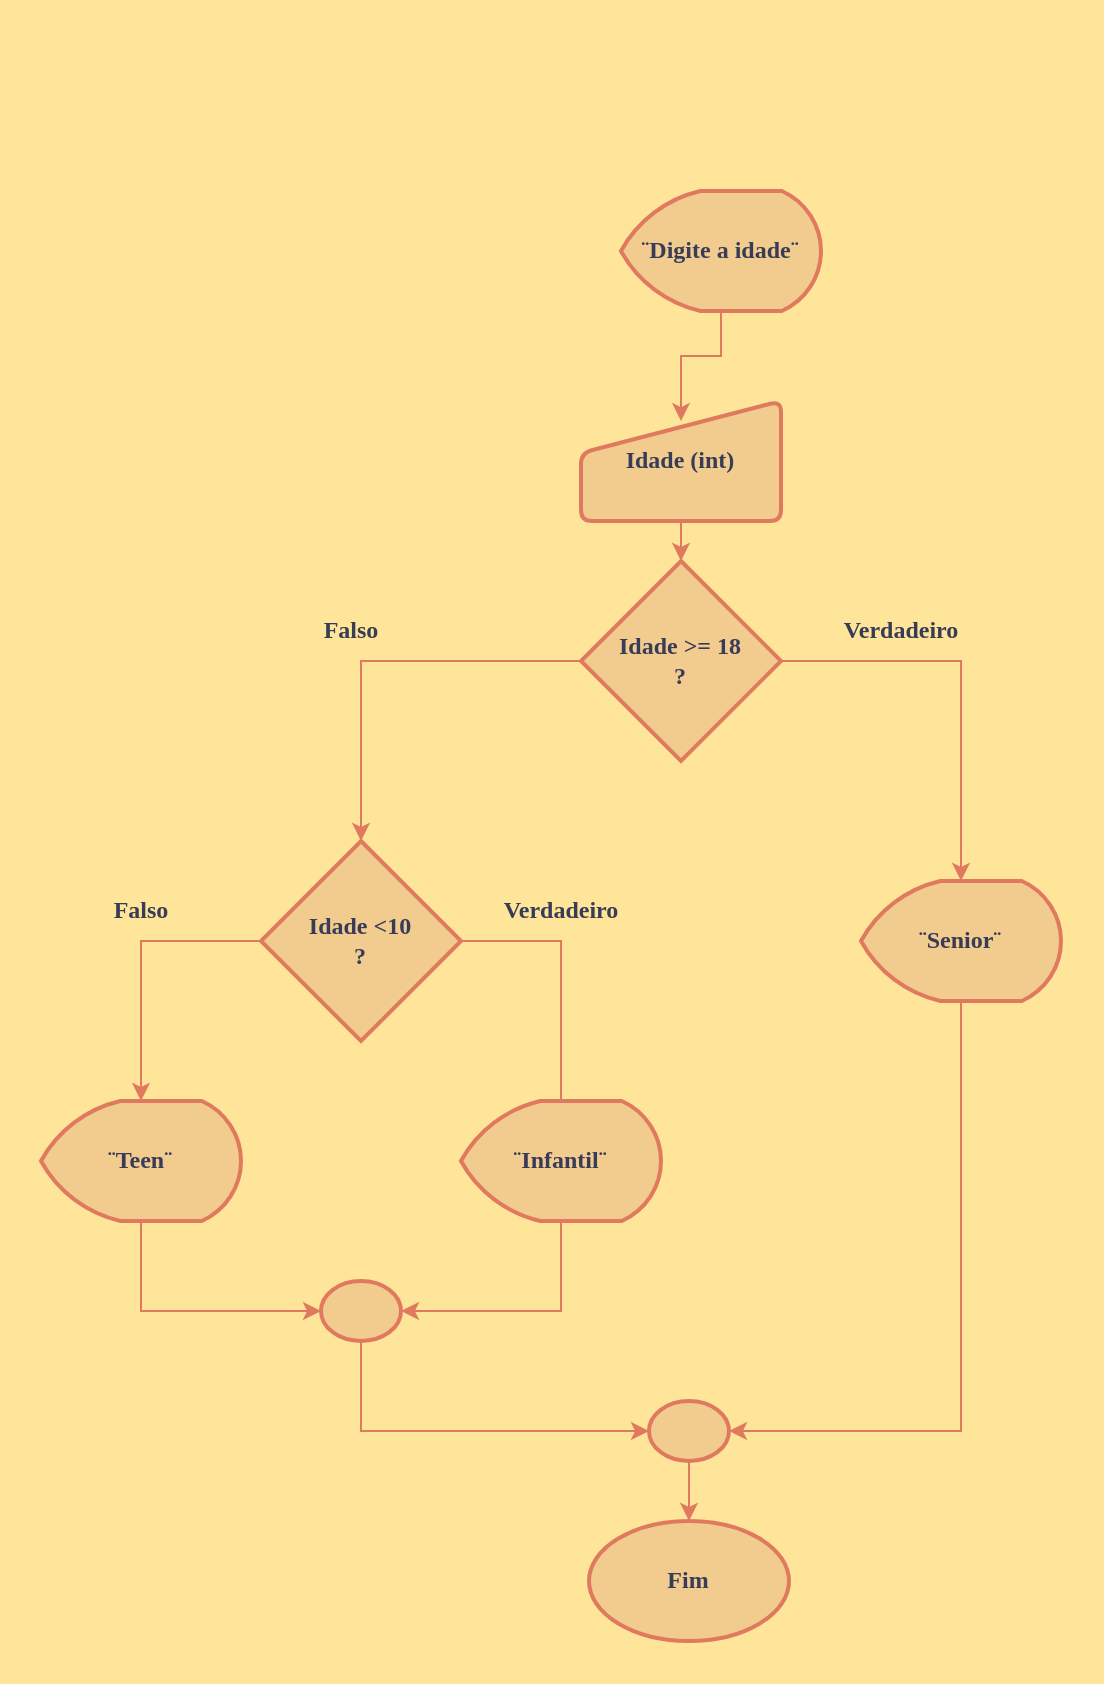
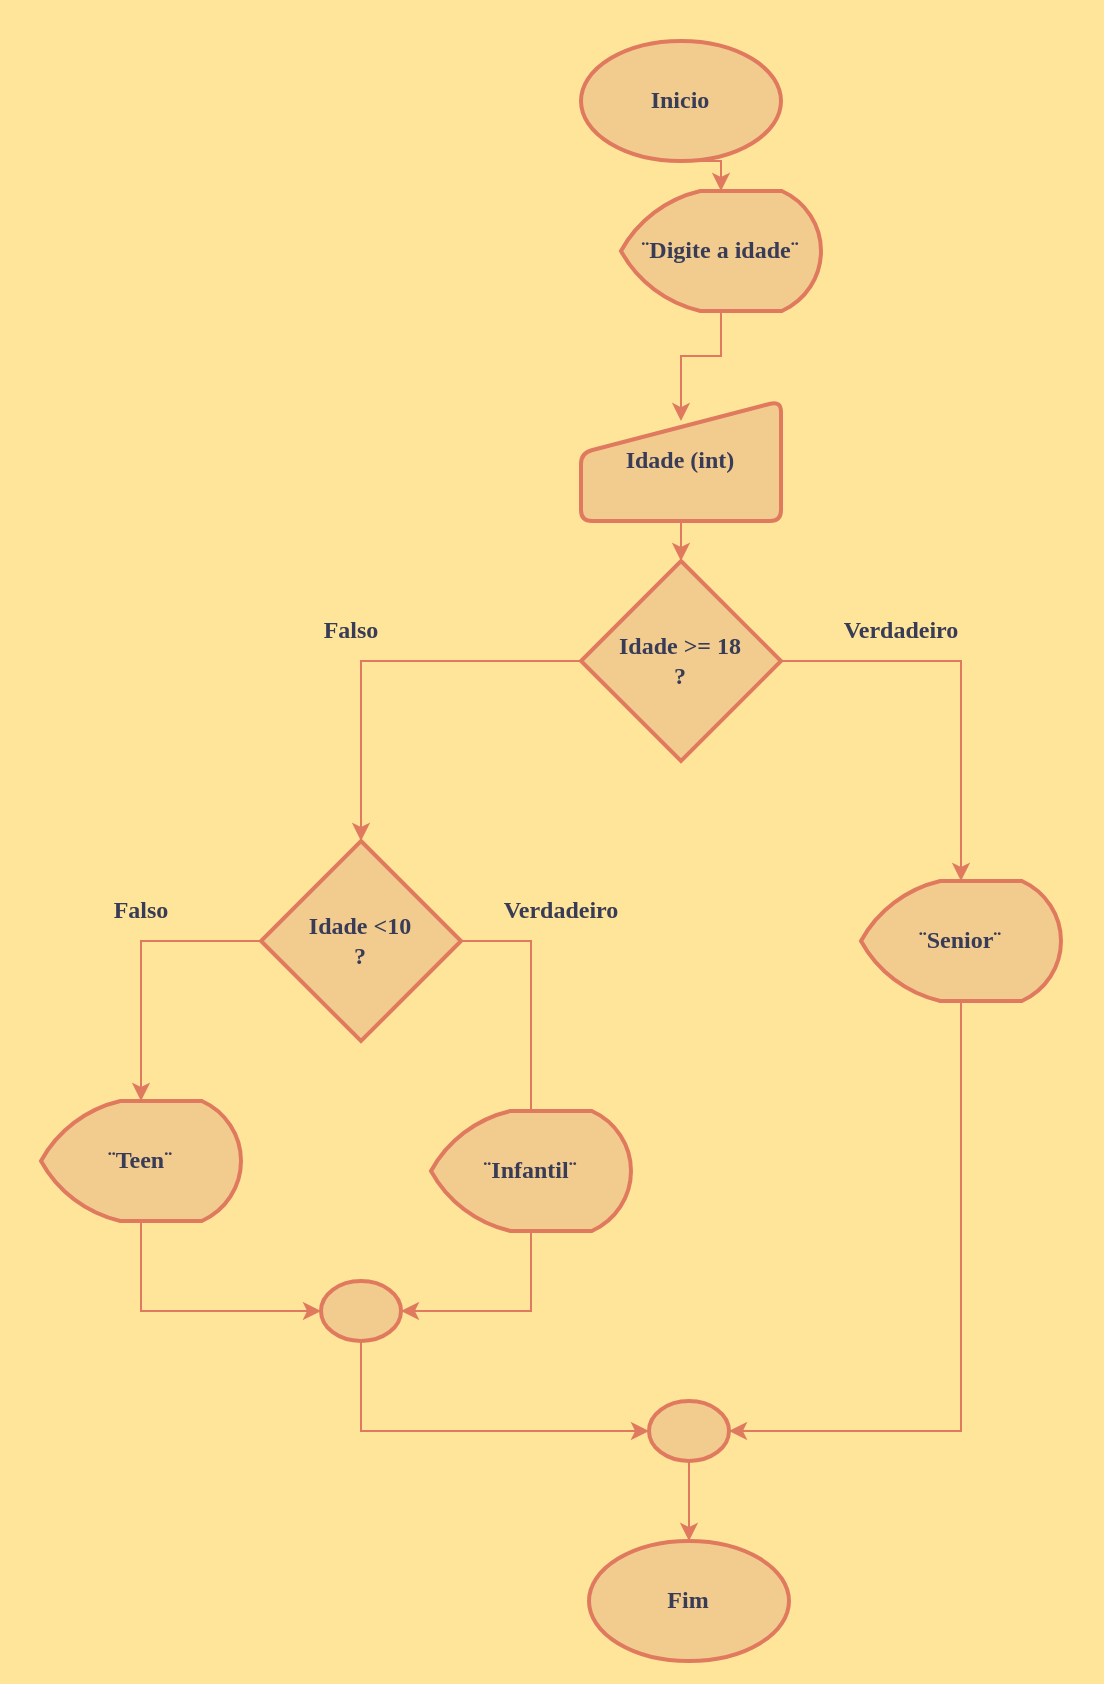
  <mxCell id="0" />
  <mxCell id="1" parent="0" />
- <mxCell id="3" value="Fim" style="strokeWidth=2;html=1;shape=mxgraph.flowchart.start_1;whiteSpace=wrap;fontFamily=Georgia;fontStyle=1;labelBackgroundColor=none;fillColor=#F2CC8F;strokeColor=#E07A5F;fontColor=#393C56;" vertex="1" parent="1"><mxGeometry x="294" y="760" width="100" height="60" as="geometry" /></mxCell>
+ <mxCell id="2" value="Inicio" style="strokeWidth=2;html=1;shape=mxgraph.flowchart.start_1;whiteSpace=wrap;fontFamily=Georgia;fontStyle=1;labelBackgroundColor=none;fillColor=#F2CC8F;strokeColor=#E07A5F;fontColor=#393C56;" vertex="1" parent="1"><mxGeometry x="290" y="20" width="100" height="60" as="geometry" /></mxCell>
+ <mxCell id="3" value="Fim" style="strokeWidth=2;html=1;shape=mxgraph.flowchart.start_1;whiteSpace=wrap;fontFamily=Georgia;fontStyle=1;labelBackgroundColor=none;fillColor=#F2CC8F;strokeColor=#E07A5F;fontColor=#393C56;" vertex="1" parent="1"><mxGeometry x="294" y="770" width="100" height="60" as="geometry" /></mxCell>
  <mxCell id="4" value="¨Digite a idade¨" style="strokeWidth=2;html=1;shape=mxgraph.flowchart.display;whiteSpace=wrap;fontFamily=Georgia;fontStyle=1;labelBackgroundColor=none;fillColor=#F2CC8F;strokeColor=#E07A5F;fontColor=#393C56;" vertex="1" parent="1"><mxGeometry x="310" y="95" width="100" height="60" as="geometry" /></mxCell>
  <mxCell id="5" value="Idade (int)" style="html=1;strokeWidth=2;shape=manualInput;whiteSpace=wrap;rounded=1;size=26;arcSize=11;fontFamily=Georgia;fontStyle=1;labelBackgroundColor=none;fillColor=#F2CC8F;strokeColor=#E07A5F;fontColor=#393C56;" vertex="1" parent="1"><mxGeometry x="290" y="200" width="100" height="60" as="geometry" /></mxCell>
  <mxCell id="6" value="Idade &amp;gt;= 18&lt;br&gt;?" style="strokeWidth=2;html=1;shape=mxgraph.flowchart.decision;whiteSpace=wrap;fontFamily=Georgia;fontStyle=1;labelBackgroundColor=none;fillColor=#F2CC8F;strokeColor=#E07A5F;fontColor=#393C56;" vertex="1" parent="1"><mxGeometry x="290" y="280" width="100" height="100" as="geometry" /></mxCell>
  <mxCell id="7" value="" style="strokeWidth=2;html=1;shape=mxgraph.flowchart.start_2;whiteSpace=wrap;fontFamily=Georgia;fontStyle=1;labelBackgroundColor=none;fillColor=#F2CC8F;strokeColor=#E07A5F;fontColor=#393C56;" vertex="1" parent="1"><mxGeometry x="324" y="700" width="40" height="30" as="geometry" /></mxCell>
  <mxCell id="8" value="¨Senior¨" style="strokeWidth=2;html=1;shape=mxgraph.flowchart.display;whiteSpace=wrap;fontFamily=Georgia;fontStyle=1;labelBackgroundColor=none;fillColor=#F2CC8F;strokeColor=#E07A5F;fontColor=#393C56;" vertex="1" parent="1"><mxGeometry x="430" y="440" width="100" height="60" as="geometry" /></mxCell>
  <mxCell id="9" style="edgeStyle=orthogonalEdgeStyle;rounded=0;orthogonalLoop=1;jettySize=auto;html=1;exitX=1;exitY=0.5;exitDx=0;exitDy=0;exitPerimeter=0;strokeColor=#E07A5F;fontColor=#393C56;fillColor=#F2CC8F;endArrow=none;" edge="1" parent="1" source="10" target="13"><mxGeometry relative="1" as="geometry" /></mxCell>
  <mxCell id="10" value="Idade &amp;lt;10&lt;br&gt;?" style="strokeWidth=2;html=1;shape=mxgraph.flowchart.decision;whiteSpace=wrap;fontFamily=Georgia;fontStyle=1;labelBackgroundColor=none;fillColor=#F2CC8F;strokeColor=#E07A5F;fontColor=#393C56;" vertex="1" parent="1"><mxGeometry x="130" y="420" width="100" height="100" as="geometry" /></mxCell>
  <mxCell id="11" value="Verdadeiro" style="text;html=1;align=center;verticalAlign=middle;resizable=0;points=[];autosize=1;strokeColor=none;fillColor=none;fontFamily=Georgia;fontStyle=1;labelBackgroundColor=none;fontColor=#393C56;" vertex="1" parent="1"><mxGeometry x="410" y="300" width="80" height="30" as="geometry" /></mxCell>
  <mxCell id="12" value="Falso" style="text;html=1;align=center;verticalAlign=middle;resizable=0;points=[];autosize=1;strokeColor=none;fillColor=none;fontFamily=Georgia;fontStyle=1;labelBackgroundColor=none;fontColor=#393C56;" vertex="1" parent="1"><mxGeometry x="150" y="300" width="50" height="30" as="geometry" /></mxCell>
- <mxCell id="13" value="¨Infantil¨" style="strokeWidth=2;html=1;shape=mxgraph.flowchart.display;whiteSpace=wrap;fontFamily=Georgia;fontStyle=1;labelBackgroundColor=none;fillColor=#F2CC8F;strokeColor=#E07A5F;fontColor=#393C56;" vertex="1" parent="1"><mxGeometry x="230" y="550" width="100" height="60" as="geometry" /></mxCell>
+ <mxCell id="13" value="¨Infantil¨" style="strokeWidth=2;html=1;shape=mxgraph.flowchart.display;whiteSpace=wrap;fontFamily=Georgia;fontStyle=1;labelBackgroundColor=none;fillColor=#F2CC8F;strokeColor=#E07A5F;fontColor=#393C56;" vertex="1" parent="1"><mxGeometry x="215" y="555" width="100" height="60" as="geometry" /></mxCell>
  <mxCell id="14" value="¨Teen¨" style="strokeWidth=2;html=1;shape=mxgraph.flowchart.display;whiteSpace=wrap;fontFamily=Georgia;fontStyle=1;labelBackgroundColor=none;fillColor=#F2CC8F;strokeColor=#E07A5F;fontColor=#393C56;" vertex="1" parent="1"><mxGeometry x="20" y="550" width="100" height="60" as="geometry" /></mxCell>
  <mxCell id="15" value="" style="strokeWidth=2;html=1;shape=mxgraph.flowchart.start_2;whiteSpace=wrap;fontFamily=Georgia;fontStyle=1;labelBackgroundColor=none;fillColor=#F2CC8F;strokeColor=#E07A5F;fontColor=#393C56;" vertex="1" parent="1"><mxGeometry x="160" y="640" width="40" height="30" as="geometry" /></mxCell>
+ <mxCell id="16" style="edgeStyle=orthogonalEdgeStyle;rounded=0;orthogonalLoop=1;jettySize=auto;html=1;exitX=0.5;exitY=1;exitDx=0;exitDy=0;exitPerimeter=0;entryX=0.5;entryY=0;entryDx=0;entryDy=0;entryPerimeter=0;strokeColor=#E07A5F;fontColor=#393C56;fillColor=#F2CC8F;" edge="1" parent="1" source="2" target="4"><mxGeometry relative="1" as="geometry" /></mxCell>
  <mxCell id="17" style="edgeStyle=orthogonalEdgeStyle;rounded=0;orthogonalLoop=1;jettySize=auto;html=1;exitX=0.5;exitY=1;exitDx=0;exitDy=0;exitPerimeter=0;entryX=0.5;entryY=0.167;entryDx=0;entryDy=0;entryPerimeter=0;strokeColor=#E07A5F;fontColor=#393C56;fillColor=#F2CC8F;" edge="1" parent="1" source="4" target="5"><mxGeometry relative="1" as="geometry" /></mxCell>
  <mxCell id="18" style="edgeStyle=orthogonalEdgeStyle;rounded=0;orthogonalLoop=1;jettySize=auto;html=1;exitX=0.5;exitY=1;exitDx=0;exitDy=0;entryX=0.5;entryY=0;entryDx=0;entryDy=0;entryPerimeter=0;strokeColor=#E07A5F;fontColor=#393C56;fillColor=#F2CC8F;" edge="1" parent="1" source="5" target="6"><mxGeometry relative="1" as="geometry" /></mxCell>
  <mxCell id="19" style="edgeStyle=orthogonalEdgeStyle;rounded=0;orthogonalLoop=1;jettySize=auto;html=1;exitX=1;exitY=0.5;exitDx=0;exitDy=0;exitPerimeter=0;entryX=0.5;entryY=0;entryDx=0;entryDy=0;entryPerimeter=0;strokeColor=#E07A5F;fontColor=#393C56;fillColor=#F2CC8F;" edge="1" parent="1" source="6" target="8"><mxGeometry relative="1" as="geometry" /></mxCell>
  <mxCell id="20" style="edgeStyle=orthogonalEdgeStyle;rounded=0;orthogonalLoop=1;jettySize=auto;html=1;exitX=0;exitY=0.5;exitDx=0;exitDy=0;exitPerimeter=0;entryX=0.5;entryY=0;entryDx=0;entryDy=0;entryPerimeter=0;strokeColor=#E07A5F;fontColor=#393C56;fillColor=#F2CC8F;" edge="1" parent="1" source="6" target="10"><mxGeometry relative="1" as="geometry" /></mxCell>
  <mxCell id="21" style="edgeStyle=orthogonalEdgeStyle;rounded=0;orthogonalLoop=1;jettySize=auto;html=1;exitX=0;exitY=0.5;exitDx=0;exitDy=0;exitPerimeter=0;entryX=0.5;entryY=0;entryDx=0;entryDy=0;entryPerimeter=0;strokeColor=#E07A5F;fontColor=#393C56;fillColor=#F2CC8F;" edge="1" parent="1" source="10" target="14"><mxGeometry relative="1" as="geometry" /></mxCell>
  <mxCell id="22" style="edgeStyle=orthogonalEdgeStyle;rounded=0;orthogonalLoop=1;jettySize=auto;html=1;exitX=0.5;exitY=1;exitDx=0;exitDy=0;exitPerimeter=0;entryX=0;entryY=0.5;entryDx=0;entryDy=0;entryPerimeter=0;strokeColor=#E07A5F;fontColor=#393C56;fillColor=#F2CC8F;" edge="1" parent="1" source="14" target="15"><mxGeometry relative="1" as="geometry" /></mxCell>
  <mxCell id="23" style="edgeStyle=orthogonalEdgeStyle;rounded=0;orthogonalLoop=1;jettySize=auto;html=1;exitX=0.5;exitY=1;exitDx=0;exitDy=0;exitPerimeter=0;entryX=1;entryY=0.5;entryDx=0;entryDy=0;entryPerimeter=0;strokeColor=#E07A5F;fontColor=#393C56;fillColor=#F2CC8F;" edge="1" parent="1" source="13" target="15"><mxGeometry relative="1" as="geometry" /></mxCell>
  <mxCell id="24" style="edgeStyle=orthogonalEdgeStyle;rounded=0;orthogonalLoop=1;jettySize=auto;html=1;exitX=0.5;exitY=1;exitDx=0;exitDy=0;exitPerimeter=0;entryX=1;entryY=0.5;entryDx=0;entryDy=0;entryPerimeter=0;strokeColor=#E07A5F;fontColor=#393C56;fillColor=#F2CC8F;" edge="1" parent="1" source="8" target="7"><mxGeometry relative="1" as="geometry" /></mxCell>
  <mxCell id="25" style="edgeStyle=orthogonalEdgeStyle;rounded=0;orthogonalLoop=1;jettySize=auto;html=1;exitX=0.5;exitY=1;exitDx=0;exitDy=0;exitPerimeter=0;entryX=0;entryY=0.5;entryDx=0;entryDy=0;entryPerimeter=0;strokeColor=#E07A5F;fontColor=#393C56;fillColor=#F2CC8F;" edge="1" parent="1" source="15" target="7"><mxGeometry relative="1" as="geometry" /></mxCell>
  <mxCell id="26" style="edgeStyle=orthogonalEdgeStyle;rounded=0;orthogonalLoop=1;jettySize=auto;html=1;exitX=0.5;exitY=1;exitDx=0;exitDy=0;exitPerimeter=0;entryX=0.5;entryY=0;entryDx=0;entryDy=0;entryPerimeter=0;strokeColor=#E07A5F;fontColor=#393C56;fillColor=#F2CC8F;" edge="1" parent="1" source="7" target="3"><mxGeometry relative="1" as="geometry" /></mxCell>
  <mxCell id="27" value="Verdadeiro" style="text;html=1;align=center;verticalAlign=middle;resizable=0;points=[];autosize=1;strokeColor=none;fillColor=none;fontFamily=Georgia;fontStyle=1;labelBackgroundColor=none;fontColor=#393C56;" vertex="1" parent="1"><mxGeometry x="240" y="440" width="80" height="30" as="geometry" /></mxCell>
  <mxCell id="28" value="Falso" style="text;html=1;align=center;verticalAlign=middle;resizable=0;points=[];autosize=1;strokeColor=none;fillColor=none;fontFamily=Georgia;fontStyle=1;labelBackgroundColor=none;fontColor=#393C56;" vertex="1" parent="1"><mxGeometry x="45" y="440" width="50" height="30" as="geometry" /></mxCell>
